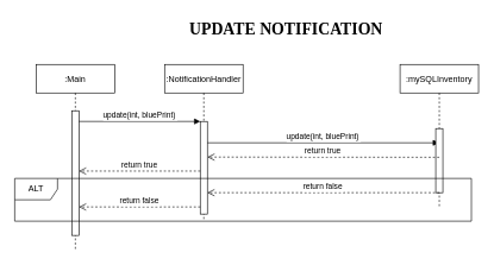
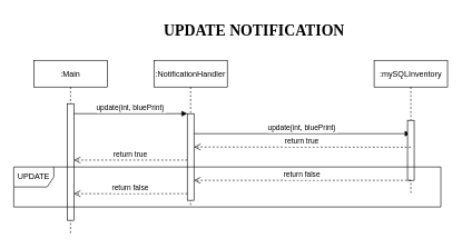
  <mxCell id="0" />
  <mxCell id="1" parent="0" />
  <mxCell id="2" value=":Main" style="shape=umlLifeline;perimeter=lifelinePerimeter;container=1;collapsible=0;recursiveResize=0;rounded=0;shadow=0;strokeWidth=1;" parent="1" vertex="1"><mxGeometry x="50" y="90" width="110" height="260" as="geometry" /></mxCell>
  <mxCell id="3" value="" style="points=[];perimeter=orthogonalPerimeter;rounded=0;shadow=0;strokeWidth=1;" parent="2" vertex="1"><mxGeometry x="50" y="65" width="10" height="175" as="geometry" /></mxCell>
  <mxCell id="4" value=":NotificationHandler" style="shape=umlLifeline;perimeter=lifelinePerimeter;container=1;collapsible=0;recursiveResize=0;rounded=0;shadow=0;strokeWidth=1;" parent="1" vertex="1"><mxGeometry x="230" y="90" width="110" height="220" as="geometry" /></mxCell>
  <mxCell id="5" value="" style="points=[];perimeter=orthogonalPerimeter;rounded=0;shadow=0;strokeWidth=1;" parent="4" vertex="1"><mxGeometry x="50" y="80" width="10" height="130" as="geometry" /></mxCell>
  <mxCell id="6" value="return true" style="verticalAlign=bottom;endArrow=open;dashed=1;endSize=8;shadow=0;strokeWidth=1;" parent="1" edge="1"><mxGeometry relative="1" as="geometry"><mxPoint x="110" y="239.66" as="targetPoint" /><mxPoint x="280" y="239.66" as="sourcePoint" /></mxGeometry></mxCell>
  <mxCell id="7" value="update(int, bluePrint)" style="verticalAlign=bottom;endArrow=block;entryX=0;entryY=0;shadow=0;strokeWidth=1;" parent="1" source="3" target="5" edge="1"><mxGeometry relative="1" as="geometry"><mxPoint x="215" y="170" as="sourcePoint" /></mxGeometry></mxCell>
- <mxCell id="8" value="&lt;h1&gt;&lt;font style=&quot;font-size: 23px&quot; face=&quot;Tahoma&quot;&gt;&lt;b&gt;UPDATE NOTIFICATION&lt;/b&gt;&lt;/font&gt;&lt;/h1&gt;" style="text;html=1;align=center;verticalAlign=middle;resizable=0;points=[];autosize=1;" vertex="1" parent="1"><mxGeometry x="255" y="15" width="290" height="50" as="geometry" /></mxCell>
+ <mxCell id="8" value="&lt;h1&gt;&lt;font style=&quot;font-size: 23px&quot; face=&quot;Tahoma&quot;&gt;&lt;b&gt;UPDATE NOTIFICATION&lt;/b&gt;&lt;/font&gt;&lt;/h1&gt;" style="text;html=1;align=center;verticalAlign=middle;resizable=0;points=[];autosize=1;" vertex="1" parent="1"><mxGeometry x="235" y="20" width="290" height="50" as="geometry" /></mxCell>
  <mxCell id="9" value="update(int, bluePrint)" style="verticalAlign=bottom;endArrow=block;shadow=0;strokeWidth=1;" edge="1" parent="1" target="10"><mxGeometry relative="1" as="geometry"><mxPoint x="290" y="200" as="sourcePoint" /><mxPoint x="590" y="200" as="targetPoint" /></mxGeometry></mxCell>
  <mxCell id="10" value=":mySQLInventory" style="shape=umlLifeline;perimeter=lifelinePerimeter;container=1;collapsible=0;recursiveResize=0;rounded=0;shadow=0;strokeWidth=1;" vertex="1" parent="1"><mxGeometry x="560" y="90" width="110" height="200" as="geometry" /></mxCell>
  <mxCell id="11" value="" style="points=[];perimeter=orthogonalPerimeter;rounded=0;shadow=0;strokeWidth=1;" vertex="1" parent="10"><mxGeometry x="50" y="90" width="10" height="90" as="geometry" /></mxCell>
  <mxCell id="12" value="return true" style="verticalAlign=bottom;endArrow=open;dashed=1;endSize=8;shadow=0;strokeWidth=1;" edge="1" parent="1"><mxGeometry relative="1" as="geometry"><mxPoint x="290" y="220" as="targetPoint" /><mxPoint x="615" y="220.31" as="sourcePoint" /></mxGeometry></mxCell>
  <mxCell id="13" value="return false" style="verticalAlign=bottom;endArrow=open;dashed=1;endSize=8;shadow=0;strokeWidth=1;" edge="1" parent="1"><mxGeometry relative="1" as="geometry"><mxPoint x="110" y="290" as="targetPoint" /><mxPoint x="280" y="290" as="sourcePoint" /></mxGeometry></mxCell>
- <mxCell id="14" value="ALT" style="shape=umlFrame;whiteSpace=wrap;html=1;" vertex="1" parent="1"><mxGeometry x="20" y="250" width="640" height="60" as="geometry" /></mxCell>
+ <mxCell id="14" value="UPDATE" style="shape=umlFrame;whiteSpace=wrap;html=1;" vertex="1" parent="1"><mxGeometry x="20" y="250" width="640" height="60" as="geometry" /></mxCell>
  <mxCell id="15" value="return false" style="verticalAlign=bottom;endArrow=open;dashed=1;endSize=8;shadow=0;strokeWidth=1;" edge="1" parent="1"><mxGeometry relative="1" as="geometry"><mxPoint x="289.9" y="270" as="targetPoint" /><mxPoint x="615.09" y="270" as="sourcePoint" /></mxGeometry></mxCell>
